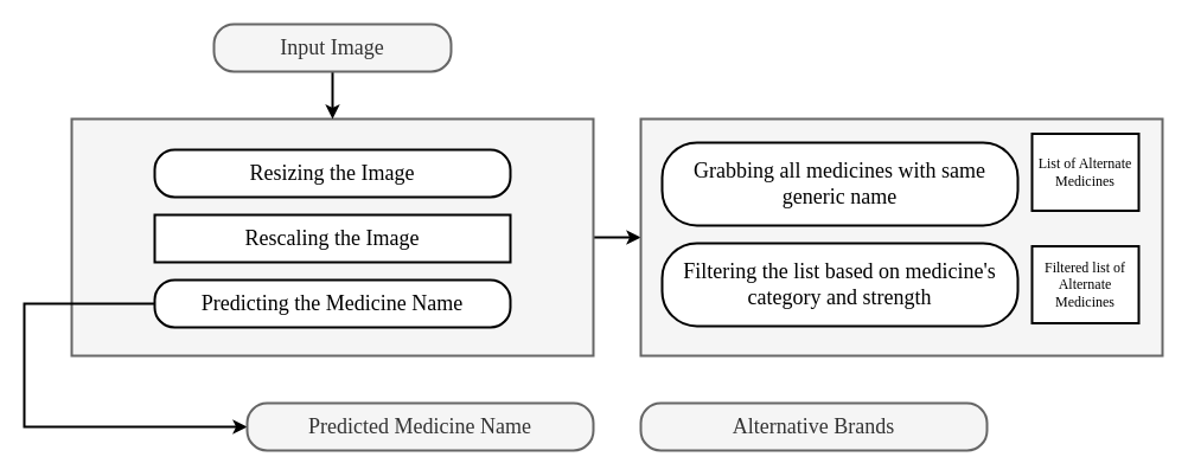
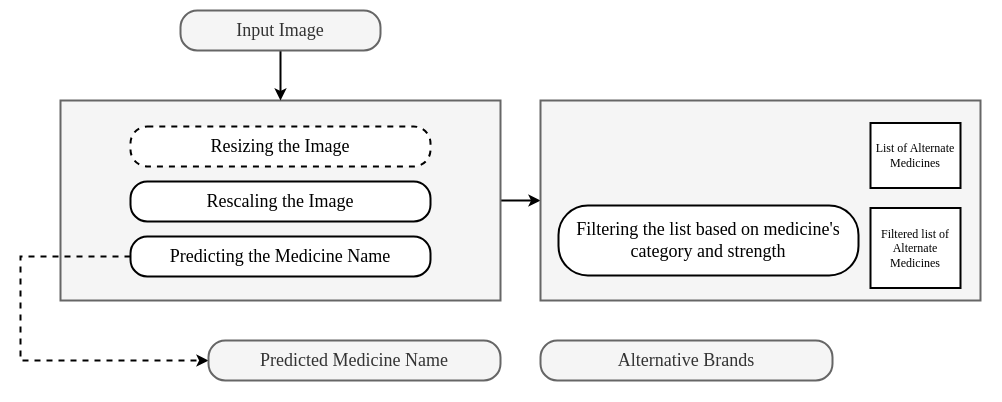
  <mxCell id="0" />
  <mxCell id="1" parent="0" />
  <mxCell id="2" style="edgeStyle=orthogonalEdgeStyle;rounded=0;orthogonalLoop=1;jettySize=auto;html=1;entryX=0;entryY=0.5;entryDx=0;entryDy=0;strokeWidth=2;" parent="1" source="3" target="10" edge="1"><mxGeometry relative="1" as="geometry" /></mxCell>
  <mxCell id="3" value="" style="rounded=0;whiteSpace=wrap;html=1;fillColor=#f5f5f5;strokeColor=#666666;fontColor=#333333;strokeWidth=2;" parent="1" vertex="1"><mxGeometry x="60" y="100" width="440" height="200" as="geometry" /></mxCell>
  <mxCell id="4" style="edgeStyle=orthogonalEdgeStyle;rounded=0;orthogonalLoop=1;jettySize=auto;html=1;entryX=0.5;entryY=0;entryDx=0;entryDy=0;strokeWidth=2;" parent="1" source="5" target="3" edge="1"><mxGeometry relative="1" as="geometry" /></mxCell>
- <mxCell id="5" value="&lt;font face=&quot;Times New Roman&quot; style=&quot;font-size: 18px&quot;&gt;Input Image&lt;/font&gt;" style="rounded=1;whiteSpace=wrap;html=1;arcSize=42;fillColor=#f5f5f5;strokeColor=#666666;fontColor=#333333;strokeWidth=2;" parent="1" vertex="1"><mxGeometry x="180" y="20" width="200" height="40" as="geometry" /></mxCell>
- <mxCell id="6" value="&lt;font face=&quot;Times New Roman&quot; style=&quot;font-size: 18px&quot;&gt;Resizing the Image&lt;/font&gt;" style="rounded=1;whiteSpace=wrap;html=1;arcSize=42;strokeWidth=2;" parent="1" vertex="1"><mxGeometry x="130" y="126" width="300" height="40" as="geometry" /></mxCell>
- <mxCell id="7" value="&lt;font face=&quot;Times New Roman&quot;&gt;&lt;span style=&quot;font-size: 18px&quot;&gt;Rescaling the Image&lt;/span&gt;&lt;/font&gt;" style="whiteSpace=wrap;html=1;arcSize=42;strokeWidth=2;rounded=0;" parent="1" vertex="1"><mxGeometry x="130" y="181" width="300" height="40" as="geometry" /></mxCell>
- <mxCell id="8" style="edgeStyle=orthogonalEdgeStyle;rounded=0;orthogonalLoop=1;jettySize=auto;html=1;entryX=0;entryY=0.5;entryDx=0;entryDy=0;strokeWidth=2;" parent="1" source="9" target="15" edge="1"><mxGeometry relative="1" as="geometry"><Array as="points"><mxPoint x="20" y="256" /><mxPoint x="20" y="360" /></Array></mxGeometry></mxCell>
+ <mxCell id="5" value="&lt;font face=&quot;Times New Roman&quot; style=&quot;font-size: 18px&quot;&gt;Input Image&lt;/font&gt;" style="rounded=1;whiteSpace=wrap;html=1;arcSize=42;fillColor=#f5f5f5;strokeColor=#666666;fontColor=#333333;strokeWidth=2;" parent="1" vertex="1"><mxGeometry x="180" y="10" width="200" height="40" as="geometry" /></mxCell>
+ <mxCell id="6" value="&lt;font face=&quot;Times New Roman&quot; style=&quot;font-size: 18px&quot;&gt;Resizing the Image&lt;/font&gt;" style="rounded=1;whiteSpace=wrap;html=1;arcSize=42;strokeWidth=2;dashed=1;" parent="1" vertex="1"><mxGeometry x="130" y="126" width="300" height="40" as="geometry" /></mxCell>
+ <mxCell id="7" value="&lt;font face=&quot;Times New Roman&quot;&gt;&lt;span style=&quot;font-size: 18px&quot;&gt;Rescaling the Image&lt;/span&gt;&lt;/font&gt;" style="rounded=1;whiteSpace=wrap;html=1;arcSize=42;strokeWidth=2;" parent="1" vertex="1"><mxGeometry x="130" y="181" width="300" height="40" as="geometry" /></mxCell>
+ <mxCell id="8" style="edgeStyle=orthogonalEdgeStyle;rounded=0;orthogonalLoop=1;jettySize=auto;html=1;entryX=0;entryY=0.5;entryDx=0;entryDy=0;strokeWidth=2;dashed=1;" parent="1" source="9" target="15" edge="1"><mxGeometry relative="1" as="geometry"><Array as="points"><mxPoint x="20" y="256" /><mxPoint x="20" y="360" /></Array></mxGeometry></mxCell>
  <mxCell id="9" value="&lt;font face=&quot;Times New Roman&quot;&gt;&lt;span style=&quot;font-size: 18px&quot;&gt;Predicting the Medicine Name&lt;/span&gt;&lt;/font&gt;" style="rounded=1;whiteSpace=wrap;html=1;arcSize=42;strokeWidth=2;" parent="1" vertex="1"><mxGeometry x="130" y="236" width="300" height="40" as="geometry" /></mxCell>
  <mxCell id="10" value="" style="rounded=0;whiteSpace=wrap;html=1;fillColor=#f5f5f5;strokeColor=#666666;fontColor=#333333;strokeWidth=2;" parent="1" vertex="1"><mxGeometry x="540" y="100" width="440" height="200" as="geometry" /></mxCell>
- <mxCell id="11" value="&lt;font face=&quot;Times New Roman&quot; style=&quot;font-size: 18px&quot;&gt;Grabbing all medicines with same generic name&lt;/font&gt;" style="rounded=1;whiteSpace=wrap;html=1;arcSize=42;strokeWidth=2;" parent="1" vertex="1"><mxGeometry x="558" y="120" width="300" height="70" as="geometry" /></mxCell>
  <mxCell id="12" value="&lt;font face=&quot;Times New Roman&quot; style=&quot;font-size: 18px&quot;&gt;Filtering the list based on medicine's category and strength&lt;/font&gt;" style="rounded=1;whiteSpace=wrap;html=1;arcSize=42;strokeWidth=2;" parent="1" vertex="1"><mxGeometry x="558" y="205" width="300" height="70" as="geometry" /></mxCell>
- <mxCell id="13" value="&lt;font face=&quot;Times New Roman&quot;&gt;List of Alternate Medicines&lt;/font&gt;" style="rounded=0;whiteSpace=wrap;html=1;strokeWidth=2;" parent="1" vertex="1"><mxGeometry x="870" y="112.5" width="90" height="65" as="geometry" /></mxCell>
- <mxCell id="14" value="&lt;font face=&quot;Times New Roman&quot;&gt;Filtered list of Alternate Medicines&lt;/font&gt;" style="rounded=0;whiteSpace=wrap;html=1;strokeWidth=2;" parent="1" vertex="1"><mxGeometry x="870" y="207.5" width="90" height="65" as="geometry" /></mxCell>
+ <mxCell id="13" value="&lt;font face=&quot;Times New Roman&quot;&gt;List of Alternate Medicines&lt;/font&gt;" style="rounded=0;whiteSpace=wrap;html=1;strokeWidth=2;" parent="1" vertex="1"><mxGeometry x="870" y="122.5" width="90" height="65" as="geometry" /></mxCell>
+ <mxCell id="14" value="&lt;font face=&quot;Times New Roman&quot;&gt;Filtered list of Alternate Medicines&lt;/font&gt;" style="rounded=0;whiteSpace=wrap;html=1;strokeWidth=2;" parent="1" vertex="1"><mxGeometry x="870" y="207.5" width="90" height="80" as="geometry" /></mxCell>
  <mxCell id="15" value="&lt;font face=&quot;Times New Roman&quot; style=&quot;font-size: 18px&quot;&gt;Predicted Medicine Name&lt;/font&gt;" style="rounded=1;whiteSpace=wrap;html=1;arcSize=42;fillColor=#f5f5f5;strokeColor=#666666;fontColor=#333333;strokeWidth=2;" parent="1" vertex="1"><mxGeometry x="208" y="340" width="292" height="40" as="geometry" /></mxCell>
  <mxCell id="16" value="&lt;font face=&quot;Times New Roman&quot;&gt;&lt;span style=&quot;font-size: 18px&quot;&gt;Alternative Brands&lt;/span&gt;&lt;/font&gt;" style="rounded=1;whiteSpace=wrap;html=1;arcSize=42;fillColor=#f5f5f5;strokeColor=#666666;fontColor=#333333;strokeWidth=2;" parent="1" vertex="1"><mxGeometry x="540" y="340" width="292" height="40" as="geometry" /></mxCell>
